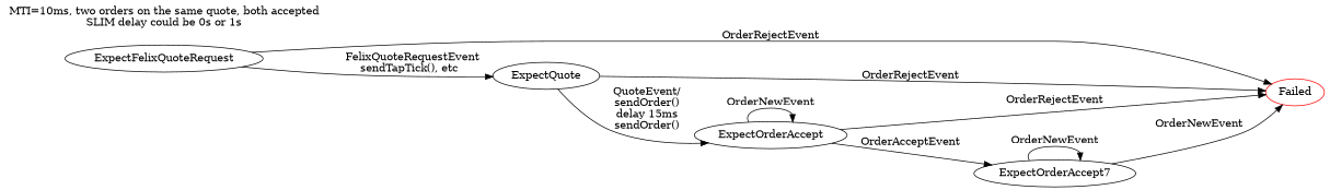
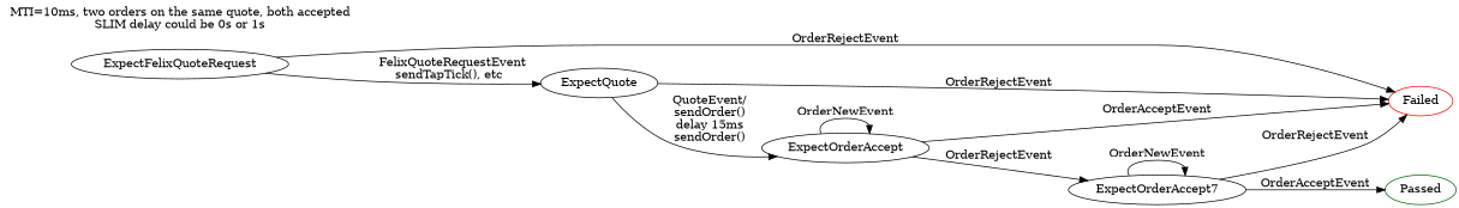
  digraph {
    rankdir=LR
    Failed [color=red]
    ExpectFelixQuoteRequest
    ExpectQuote
    "MTI=10ms, two orders on the same quote, both accepted\nSLIM delay could be 0s or 1s" [shape=none]
+   Passed [color=darkgreen]
    ExpectOrderAccept
    n7 [label=ExpectOrderAccept7]
    ExpectFelixQuoteRequest -> Failed [label=OrderRejectEvent]
    ExpectFelixQuoteRequest -> ExpectQuote [label="  FelixQuoteRequestEvent\nsendTapTick(), etc"]
    ExpectQuote -> Failed [label=OrderRejectEvent]
    ExpectQuote -> ExpectOrderAccept [label="QuoteEvent/\nsendOrder()\ndelay 15ms\nsendOrder()"]
-   ExpectOrderAccept -> Failed [label=OrderRejectEvent]
+   ExpectOrderAccept -> Failed [label=OrderAcceptEvent]
    ExpectOrderAccept -> ExpectOrderAccept [label=OrderNewEvent]
-   ExpectOrderAccept -> n7 [label=OrderAcceptEvent]
-   n7 -> Failed [label=OrderNewEvent]
+   ExpectOrderAccept -> n7 [label=OrderRejectEvent]
+   n7 -> Failed [label=OrderRejectEvent]
+   n7 -> Passed [label=OrderAcceptEvent]
    n7 -> n7 [label=OrderNewEvent]
  }
